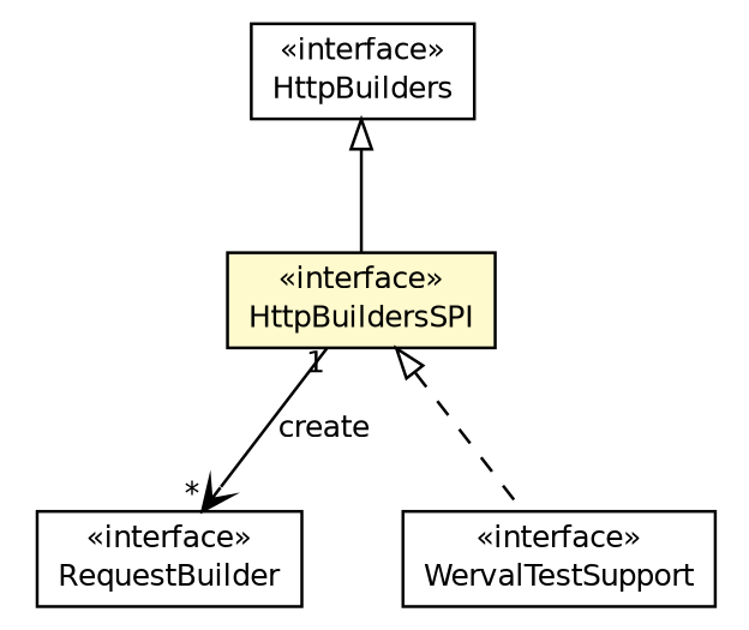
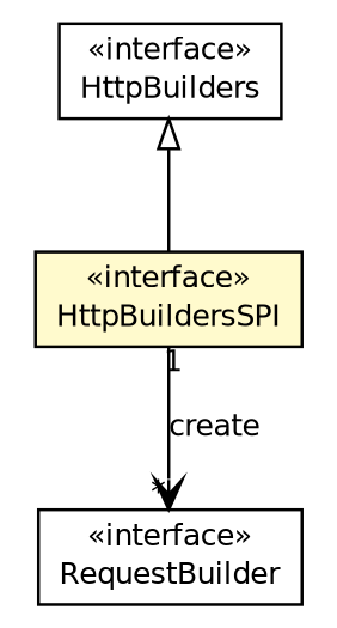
  digraph {
    nodesep=0.25
    ranksep=0.5
    node [fontcolor=black fontname=Helvetica fontsize=10.0 shape=plaintext]
    edge [arrowtail=empty dir=back fontname=Helvetica fontsize=10 headport=p labelfontname=Helvetica labelfontsize=10 tailport=p]
    n1 [label=<<table title="io.werval.api.http.HttpBuilders" border="0" cellborder="1" cellspacing="0" cellpadding="2" port="p" href="../../api/http/HttpBuilders.html"> 		<tr><td><table border="0" cellspacing="0" cellpadding="1"> <tr><td align="center" balign="center"> &#171;interface&#187; </td></tr> <tr><td align="center" balign="center"> HttpBuilders </td></tr> 		</table></td></tr> 		</table>>]
    n2 [label=<<table title="io.werval.spi.http.HttpBuildersSPI" border="0" cellborder="1" cellspacing="0" cellpadding="2" port="p" bgcolor="lemonChiffon" href="./HttpBuildersSPI.html"> 		<tr><td><table border="0" cellspacing="0" cellpadding="1"> <tr><td align="center" balign="center"> &#171;interface&#187; </td></tr> <tr><td align="center" balign="center"> HttpBuildersSPI </td></tr> 		</table></td></tr> 		</table>>]
    n3 [label=<<table title="io.werval.spi.http.HttpBuildersSPI.RequestBuilder" border="0" cellborder="1" cellspacing="0" cellpadding="2" port="p" href="./HttpBuildersSPI.RequestBuilder.html"> 		<tr><td><table border="0" cellspacing="0" cellpadding="1"> <tr><td align="center" balign="center"> &#171;interface&#187; </td></tr> <tr><td align="center" balign="center"> RequestBuilder </td></tr> 		</table></td></tr> 		</table>>]
-   n4 [label=<<table title="io.werval.test.WervalTestSupport" border="0" cellborder="1" cellspacing="0" cellpadding="2" port="p" href="../../test/WervalTestSupport.html"> 		<tr><td><table border="0" cellspacing="0" cellpadding="1"> <tr><td align="center" balign="center"> &#171;interface&#187; </td></tr> <tr><td align="center" balign="center"> WervalTestSupport </td></tr> 		</table></td></tr> 		</table>>]
    n1 -> n2 [style=solid]
    n2 -> n3 [arrowhead=open color=black fontcolor=black fontsize=10.0 headlabel="*" label=create taillabel=1 arrowtail="" dir=""]
-   n2 -> n4 [style=dashed]
  }
